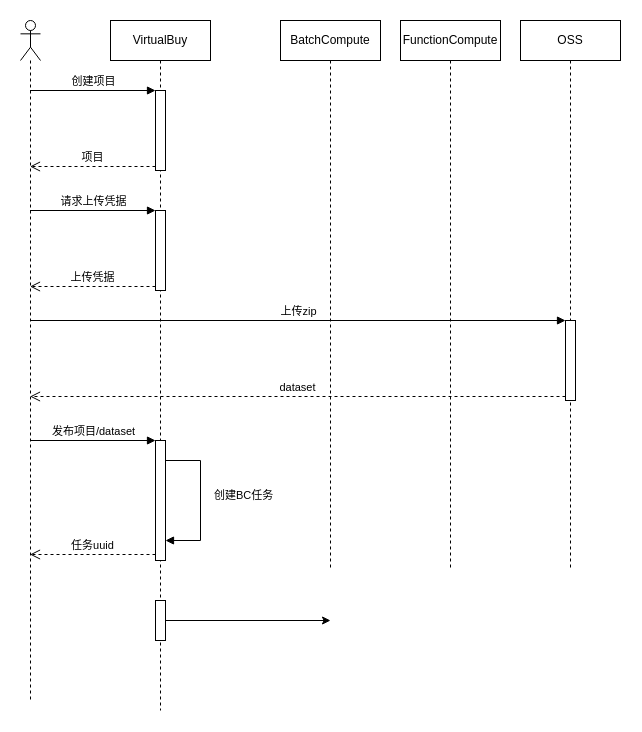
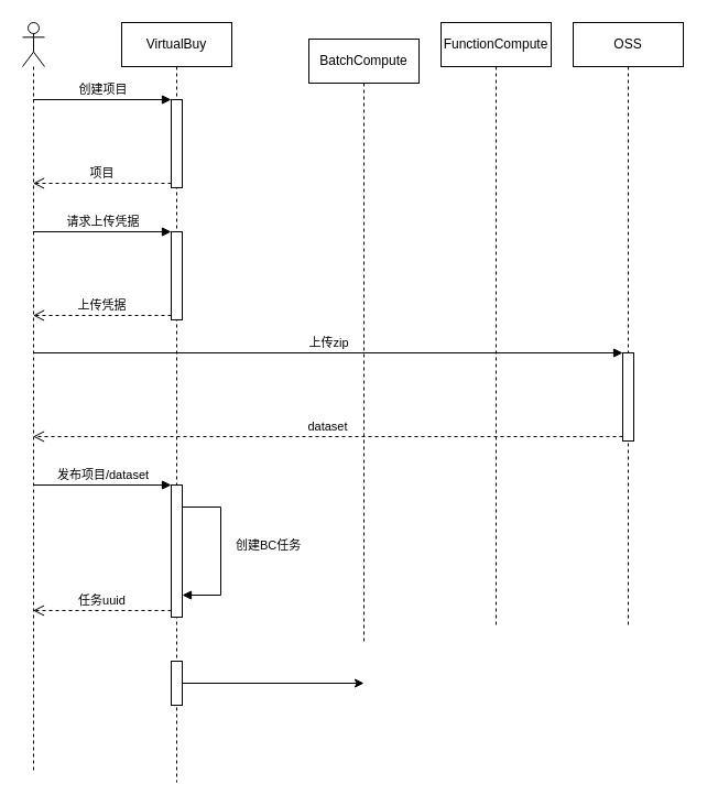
  <mxCell id="0" />
  <mxCell id="1" parent="0" />
  <mxCell id="2" value="VirtualBuy" style="shape=umlLifeline;perimeter=lifelinePerimeter;whiteSpace=wrap;html=1;container=1;collapsible=0;recursiveResize=0;outlineConnect=0;" vertex="1" parent="1"><mxGeometry x="110" y="20" width="100" height="690" as="geometry" /></mxCell>
  <mxCell id="3" value="" style="html=1;points=[];perimeter=orthogonalPerimeter;" vertex="1" parent="2"><mxGeometry x="45" y="70" width="10" height="80" as="geometry" /></mxCell>
  <mxCell id="4" value="" style="html=1;points=[];perimeter=orthogonalPerimeter;" vertex="1" parent="2"><mxGeometry x="45" y="190" width="10" height="80" as="geometry" /></mxCell>
  <mxCell id="5" value="" style="html=1;points=[];perimeter=orthogonalPerimeter;" vertex="1" parent="2"><mxGeometry x="45" y="420" width="10" height="120" as="geometry" /></mxCell>
  <mxCell id="6" value="" style="html=1;points=[];perimeter=orthogonalPerimeter;" vertex="1" parent="2"><mxGeometry x="45" y="580" width="10" height="40" as="geometry" /></mxCell>
  <mxCell id="7" value="创建BC任务" style="edgeStyle=orthogonalEdgeStyle;html=1;align=left;spacingLeft=2;endArrow=block;rounded=0;" edge="1" target="5" parent="2" source="5"><mxGeometry x="-0.071" y="10" relative="1" as="geometry"><mxPoint x="45" y="590" as="sourcePoint" /><Array as="points"><mxPoint x="90" y="440" /><mxPoint x="90" y="520" /></Array><mxPoint x="160" y="560" as="targetPoint" /><mxPoint as="offset" /></mxGeometry></mxCell>
  <mxCell id="8" value="" style="shape=umlLifeline;participant=umlActor;perimeter=lifelinePerimeter;whiteSpace=wrap;html=1;container=1;collapsible=0;recursiveResize=0;verticalAlign=top;spacingTop=36;outlineConnect=0;" vertex="1" parent="1"><mxGeometry x="20" y="20" width="20" height="680" as="geometry" /></mxCell>
- <mxCell id="9" value="BatchCompute" style="shape=umlLifeline;perimeter=lifelinePerimeter;whiteSpace=wrap;html=1;container=1;collapsible=0;recursiveResize=0;outlineConnect=0;" vertex="1" parent="1"><mxGeometry x="280" y="20" width="100" height="550" as="geometry" /></mxCell>
+ <mxCell id="9" value="BatchCompute" style="shape=umlLifeline;perimeter=lifelinePerimeter;whiteSpace=wrap;html=1;container=1;collapsible=0;recursiveResize=0;outlineConnect=0;" vertex="1" parent="1"><mxGeometry x="280" y="35" width="100" height="550" as="geometry" /></mxCell>
  <mxCell id="10" value="FunctionCompute" style="shape=umlLifeline;perimeter=lifelinePerimeter;whiteSpace=wrap;html=1;container=1;collapsible=0;recursiveResize=0;outlineConnect=0;" vertex="1" parent="1"><mxGeometry x="400" y="20" width="100" height="550" as="geometry" /></mxCell>
  <mxCell id="11" value="创建项目" style="html=1;verticalAlign=bottom;endArrow=block;entryX=0;entryY=0;rounded=0;" edge="1" target="3" parent="1" source="8"><mxGeometry relative="1" as="geometry"><mxPoint x="35" y="190" as="sourcePoint" /></mxGeometry></mxCell>
  <mxCell id="12" value="项目" style="html=1;verticalAlign=bottom;endArrow=open;dashed=1;endSize=8;exitX=0;exitY=0.95;rounded=0;" edge="1" source="3" parent="1" target="8"><mxGeometry relative="1" as="geometry"><mxPoint x="35" y="266" as="targetPoint" /></mxGeometry></mxCell>
  <mxCell id="13" value="OSS" style="shape=umlLifeline;perimeter=lifelinePerimeter;whiteSpace=wrap;html=1;container=1;collapsible=0;recursiveResize=0;outlineConnect=0;" vertex="1" parent="1"><mxGeometry x="520" y="20" width="100" height="550" as="geometry" /></mxCell>
  <mxCell id="14" value="" style="html=1;points=[];perimeter=orthogonalPerimeter;" vertex="1" parent="13"><mxGeometry x="45" y="300" width="10" height="80" as="geometry" /></mxCell>
  <mxCell id="15" value="请求上传凭据" style="html=1;verticalAlign=bottom;endArrow=block;entryX=0;entryY=0;rounded=0;" edge="1" target="4" parent="1" source="8"><mxGeometry relative="1" as="geometry"><mxPoint x="85" y="210" as="sourcePoint" /></mxGeometry></mxCell>
  <mxCell id="16" value="上传凭据" style="html=1;verticalAlign=bottom;endArrow=open;dashed=1;endSize=8;exitX=0;exitY=0.95;rounded=0;" edge="1" source="4" parent="1" target="8"><mxGeometry relative="1" as="geometry"><mxPoint x="85" y="286" as="targetPoint" /></mxGeometry></mxCell>
  <mxCell id="17" value="上传zip" style="html=1;verticalAlign=bottom;endArrow=block;entryX=0;entryY=0;rounded=0;" edge="1" target="14" parent="1" source="8"><mxGeometry relative="1" as="geometry"><mxPoint x="255" y="320" as="sourcePoint" /></mxGeometry></mxCell>
  <mxCell id="18" value="dataset" style="html=1;verticalAlign=bottom;endArrow=open;dashed=1;endSize=8;exitX=0;exitY=0.95;rounded=0;" edge="1" source="14" parent="1" target="8"><mxGeometry relative="1" as="geometry"><mxPoint x="255" y="396" as="targetPoint" /></mxGeometry></mxCell>
  <mxCell id="19" value="发布项目/dataset" style="html=1;verticalAlign=bottom;endArrow=block;entryX=0;entryY=0;rounded=0;" edge="1" target="5" parent="1" source="8"><mxGeometry relative="1" as="geometry"><mxPoint x="85" y="440" as="sourcePoint" /></mxGeometry></mxCell>
  <mxCell id="20" value="任务uuid" style="html=1;verticalAlign=bottom;endArrow=open;dashed=1;endSize=8;exitX=0;exitY=0.95;rounded=0;" edge="1" source="5" parent="1" target="8"><mxGeometry relative="1" as="geometry"><mxPoint x="85" y="516" as="targetPoint" /></mxGeometry></mxCell>
  <mxCell id="21" style="edgeStyle=orthogonalEdgeStyle;rounded=0;orthogonalLoop=1;jettySize=auto;html=1;" edge="1" parent="1" source="6"><mxGeometry relative="1" as="geometry"><mxPoint x="330" y="620" as="targetPoint" /></mxGeometry></mxCell>
